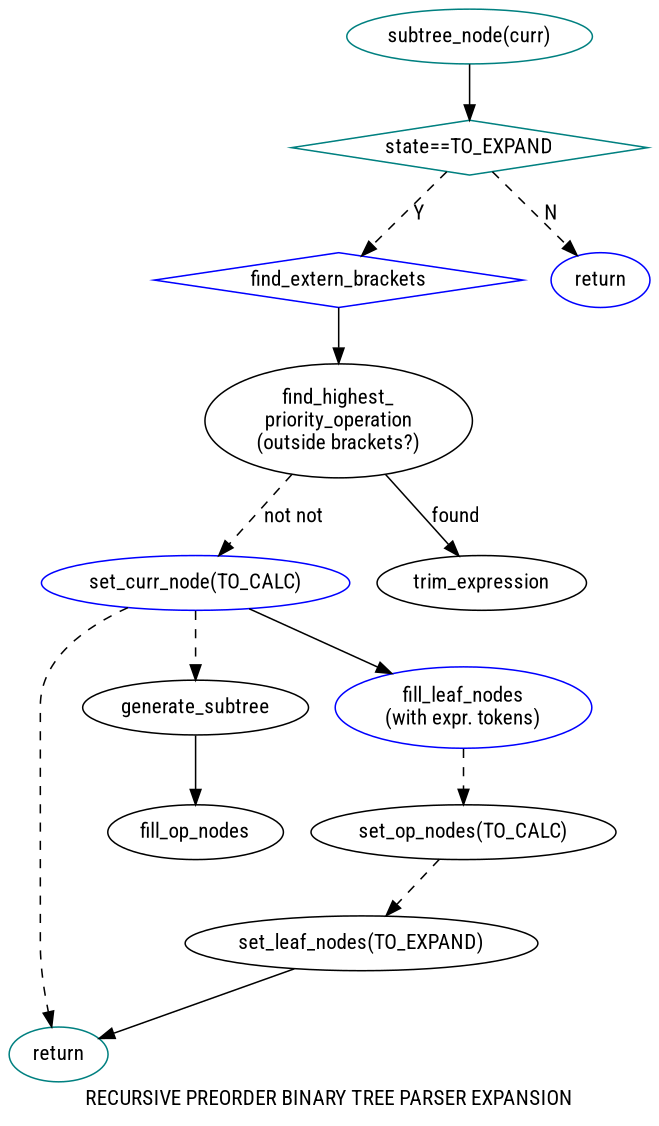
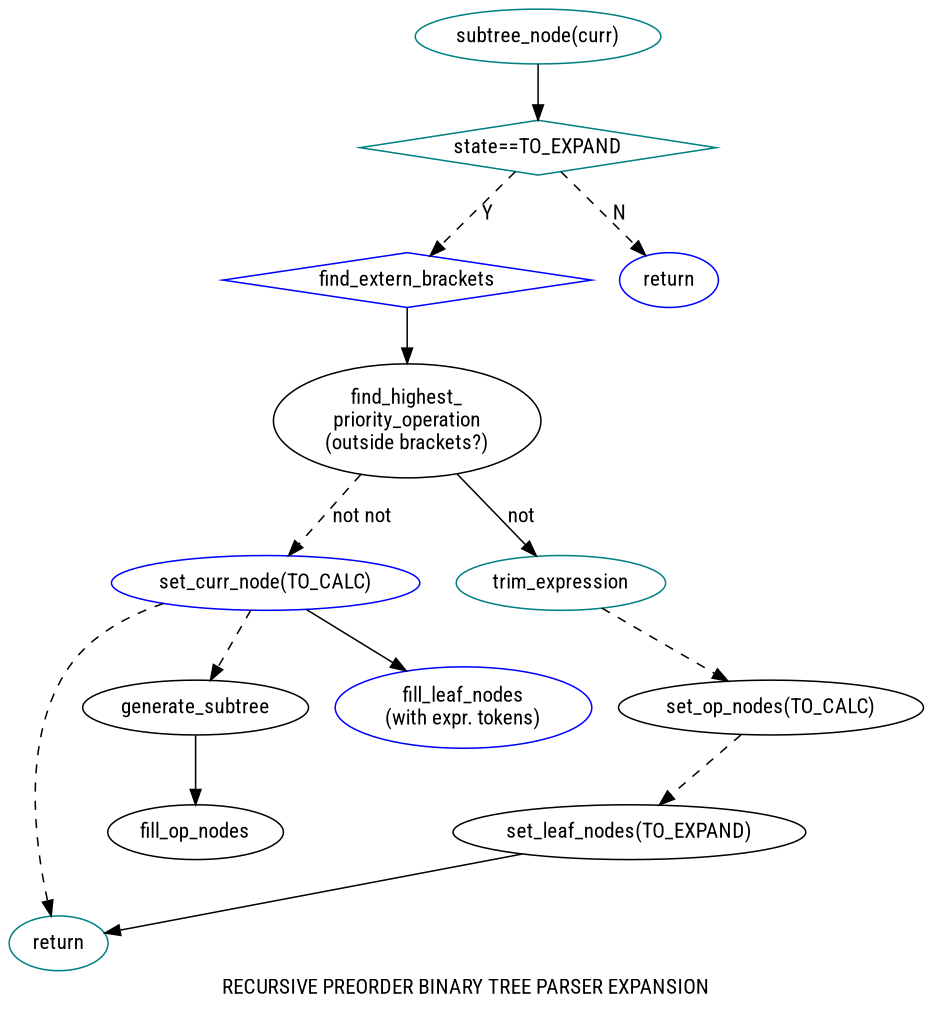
  digraph {
    fontname="Roboto Condensed"
    label="RECURSIVE PREORDER BINARY TREE PARSER EXPANSION"
    node [color=black fontname="Roboto Condensed"]
    edge [fontname="Roboto Condensed" style=dashed]
    n1 [color=teal label="subtree_node(curr)"]
    n2 [color=teal label="state==TO_EXPAND" shape=diamond]
    n3 [color=blue label=find_extern_brackets shape=diamond]
    n4 [color=blue label=return]
    n5 [label="find_highest_\npriority_operation\n(outside brackets?)"]
    n6 [color=blue label="set_curr_node(TO_CALC)"]
-   n7 [label=trim_expression]
+   n7 [color=teal label=trim_expression]
    n8 [color=teal label=return]
    n9 [label=generate_subtree]
    n10 [color=blue label="fill_leaf_nodes\n(with expr. tokens)"]
    n11 [label=fill_op_nodes]
    n12 [label="set_op_nodes(TO_CALC)"]
    n13 [label="set_leaf_nodes(TO_EXPAND)"]
    n1 -> n2 [style=solid]
    n2 -> n3 [label=Y]
    n2 -> n4 [label=N]
    n3 -> n5 [style=solid]
    n5 -> n6 [label="not not"]
-   n5 -> n7 [label=found style=solid]
+   n5 -> n7 [label=not style=solid]
    n6 -> n8
    n6 -> n9
    n6 -> n10 [style=solid]
    n9 -> n11 [style=solid]
-   n10 -> n12
+   n7 -> n12
    n12 -> n13
    n13 -> n8 [style=solid]
  }
